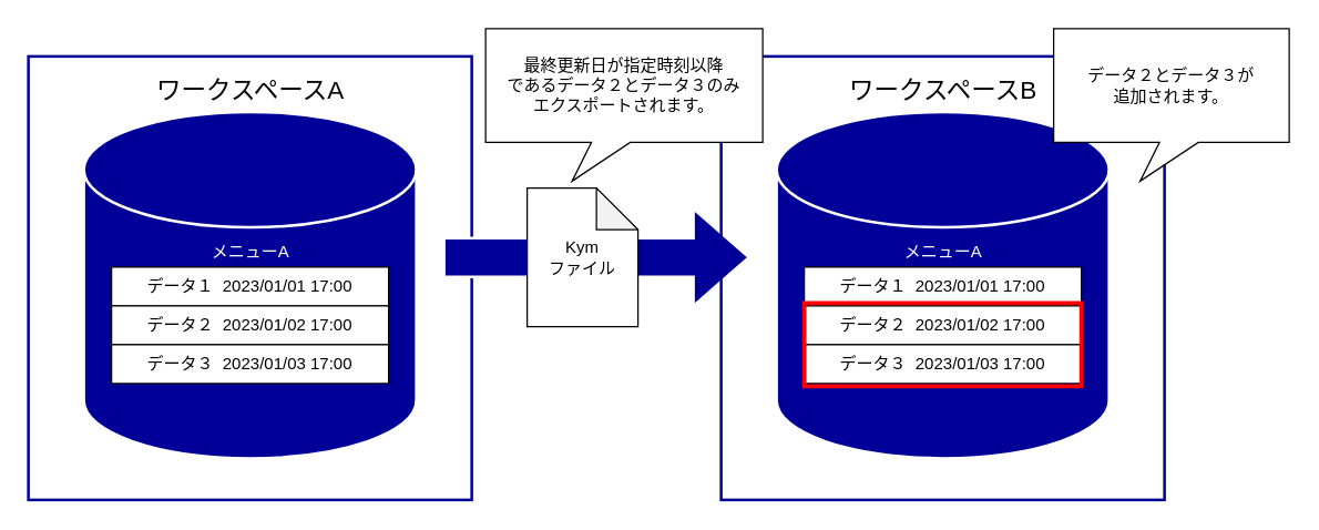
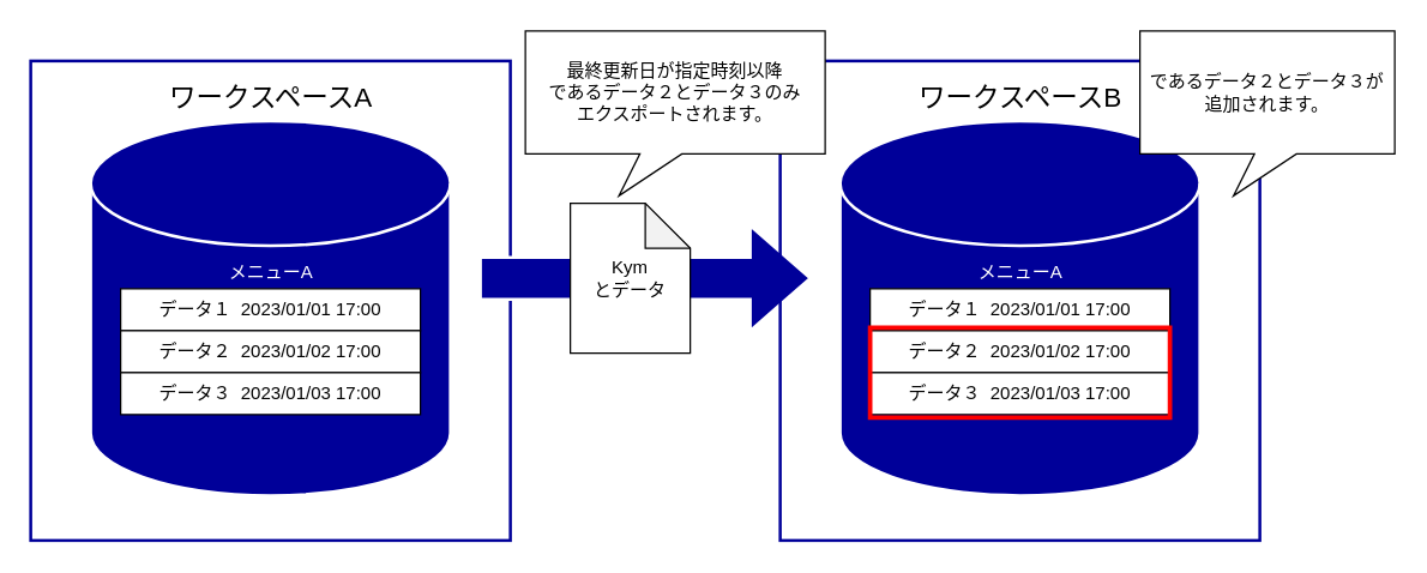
  <mxCell id="0" />
  <mxCell id="1" parent="0" />
  <mxCell id="2" value="" style="rounded=0;whiteSpace=wrap;html=1;strokeWidth=2;strokeColor=#000099;fillColor=none;" parent="1" vertex="1"><mxGeometry x="20" y="40" width="320" height="320" as="geometry" /></mxCell>
  <mxCell id="3" value="ワークスペースA" style="text;html=1;align=center;verticalAlign=middle;resizable=0;points=[];autosize=1;strokeColor=none;fillColor=none;fontSize=18;" parent="1" vertex="1"><mxGeometry x="100" y="45" width="160" height="40" as="geometry" /></mxCell>
  <mxCell id="4" value="" style="strokeWidth=2;html=1;shape=mxgraph.flowchart.database;whiteSpace=wrap;fillColor=#000099;strokeColor=#FFFFFF;" parent="1" vertex="1"><mxGeometry x="60" y="80" width="240" height="250" as="geometry" /></mxCell>
  <mxCell id="5" value="メニューA" style="text;html=1;align=center;verticalAlign=middle;resizable=0;points=[];autosize=1;strokeColor=none;fillColor=none;fontColor=#FFFFFF;" parent="1" vertex="1"><mxGeometry x="140" y="166" width="80" height="30" as="geometry" /></mxCell>
  <mxCell id="6" value="" style="verticalLabelPosition=bottom;verticalAlign=top;html=1;strokeWidth=2;shape=mxgraph.arrows2.arrow;dy=0.6;dx=40;notch=0;strokeColor=#FFFFFF;fillColor=#000099;" parent="1" vertex="1"><mxGeometry x="320" y="150" width="220" height="70" as="geometry" /></mxCell>
- <mxCell id="7" value="Kym&lt;br&gt;ファイル" style="shape=note;whiteSpace=wrap;html=1;backgroundOutline=1;darkOpacity=0.05;" parent="1" vertex="1"><mxGeometry x="380" y="135" width="80" height="100" as="geometry" /></mxCell>
+ <mxCell id="7" value="Kym&lt;br&gt;とデータ" style="shape=note;whiteSpace=wrap;html=1;backgroundOutline=1;darkOpacity=0.05;" parent="1" vertex="1"><mxGeometry x="380" y="135" width="80" height="100" as="geometry" /></mxCell>
  <mxCell id="8" value="データ１&amp;nbsp; 2023/01/01 17:00" style="rounded=0;whiteSpace=wrap;html=1;" parent="1" vertex="1"><mxGeometry x="80" y="192" width="200" height="28" as="geometry" /></mxCell>
  <mxCell id="9" value="データ２&amp;nbsp; 2023/01/02 17:00" style="rounded=0;whiteSpace=wrap;html=1;" parent="1" vertex="1"><mxGeometry x="80" y="220" width="200" height="28" as="geometry" /></mxCell>
  <mxCell id="10" value="データ３&amp;nbsp; 2023/01/03 17:00" style="rounded=0;whiteSpace=wrap;html=1;" parent="1" vertex="1"><mxGeometry x="80" y="248" width="200" height="28" as="geometry" /></mxCell>
  <mxCell id="11" value="" style="rounded=0;whiteSpace=wrap;html=1;strokeWidth=2;strokeColor=#000099;fillColor=none;" parent="1" vertex="1"><mxGeometry x="520" y="40" width="320" height="320" as="geometry" /></mxCell>
  <mxCell id="12" value="ワークスペースB" style="text;html=1;align=center;verticalAlign=middle;resizable=0;points=[];autosize=1;strokeColor=none;fillColor=none;fontSize=18;" parent="1" vertex="1"><mxGeometry x="600" y="45" width="160" height="40" as="geometry" /></mxCell>
  <mxCell id="13" value="" style="strokeWidth=2;html=1;shape=mxgraph.flowchart.database;whiteSpace=wrap;fillColor=#000099;strokeColor=#FFFFFF;" parent="1" vertex="1"><mxGeometry x="560" y="80" width="240" height="250" as="geometry" /></mxCell>
  <mxCell id="14" value="メニューA" style="text;html=1;align=center;verticalAlign=middle;resizable=0;points=[];autosize=1;strokeColor=none;fillColor=none;fontColor=#FFFFFF;" parent="1" vertex="1"><mxGeometry x="640" y="166" width="80" height="30" as="geometry" /></mxCell>
  <mxCell id="15" value="最終更新日が指定時刻以降&lt;br&gt;であるデータ２とデータ３のみ&lt;br&gt;エクスポートされます。" style="whiteSpace=wrap;html=1;shape=mxgraph.basic.rectCallout;dx=90.4;dy=28;boundedLbl=1;" parent="1" vertex="1"><mxGeometry x="350" y="20" width="200" height="110" as="geometry" /></mxCell>
  <mxCell id="16" value="データ１&amp;nbsp; 2023/01/01 17:00" style="rounded=0;whiteSpace=wrap;html=1;" parent="1" vertex="1"><mxGeometry x="580" y="192" width="200" height="28" as="geometry" /></mxCell>
  <mxCell id="17" value="データ２&amp;nbsp; 2023/01/02 17:00" style="rounded=0;whiteSpace=wrap;html=1;" parent="1" vertex="1"><mxGeometry x="580" y="220" width="200" height="28" as="geometry" /></mxCell>
  <mxCell id="18" value="データ３&amp;nbsp; 2023/01/03 17:00" style="rounded=0;whiteSpace=wrap;html=1;" parent="1" vertex="1"><mxGeometry x="580" y="248" width="200" height="28" as="geometry" /></mxCell>
  <mxCell id="19" value="" style="verticalLabelPosition=bottom;verticalAlign=top;html=1;shape=mxgraph.basic.rect;fillColor2=none;strokeWidth=3;size=20;indent=5;fillColor=none;strokeColor=#FF0000;" parent="1" vertex="1"><mxGeometry x="580" y="218" width="200" height="60" as="geometry" /></mxCell>
- <mxCell id="20" value="データ２とデータ３が&lt;br&gt;追加されます。" style="whiteSpace=wrap;html=1;shape=mxgraph.basic.rectCallout;dx=90.4;dy=28;boundedLbl=1;" parent="1" vertex="1"><mxGeometry x="760" y="20" width="170" height="110" as="geometry" /></mxCell>
+ <mxCell id="20" value="であるデータ２とデータ３が&lt;br&gt;追加されます。" style="whiteSpace=wrap;html=1;shape=mxgraph.basic.rectCallout;dx=90.4;dy=28;boundedLbl=1;" parent="1" vertex="1"><mxGeometry x="760" y="20" width="170" height="110" as="geometry" /></mxCell>
